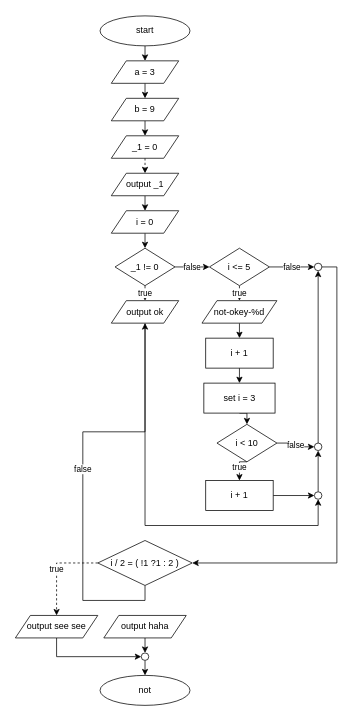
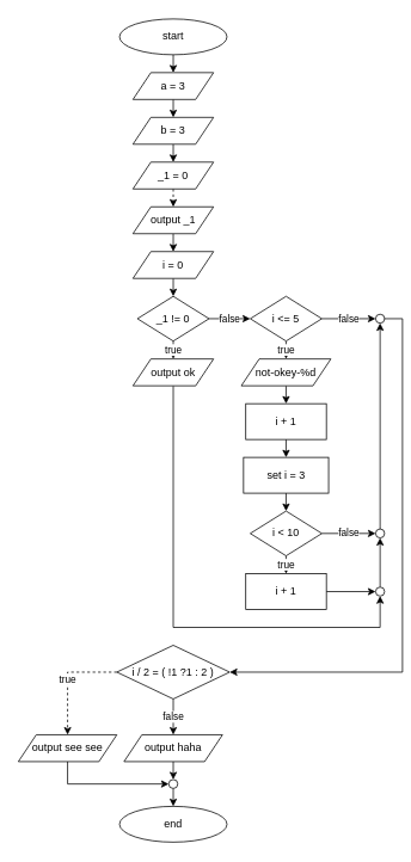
  <mxCell id="0" />
  <mxCell id="1" parent="0" />
  <mxCell id="2" style="edgeStyle=orthogonalEdgeStyle;rounded=0;orthogonalLoop=1;jettySize=auto;html=1;exitX=0.5;exitY=1;exitDx=0;exitDy=0;entryX=0.5;entryY=0;entryDx=0;entryDy=0;" edge="1" parent="1" source="3" target="5"><mxGeometry relative="1" as="geometry" /></mxCell>
  <mxCell id="3" value="start" style="ellipse;whiteSpace=wrap;html=1;" vertex="1" parent="1"><mxGeometry x="133" y="20" width="120" height="40" as="geometry" /></mxCell>
  <mxCell id="4" style="edgeStyle=orthogonalEdgeStyle;rounded=0;orthogonalLoop=1;jettySize=auto;html=1;exitX=0.5;exitY=1;exitDx=0;exitDy=0;entryX=0.5;entryY=0;entryDx=0;entryDy=0;" edge="1" parent="1" source="5" target="7"><mxGeometry relative="1" as="geometry" /></mxCell>
  <mxCell id="5" value="a = 3" style="shape=parallelogram;perimeter=parallelogramPerimeter;whiteSpace=wrap;html=1;fixedSize=1;" vertex="1" parent="1"><mxGeometry x="148" y="80" width="90" height="30" as="geometry" /></mxCell>
  <mxCell id="6" style="edgeStyle=orthogonalEdgeStyle;rounded=0;orthogonalLoop=1;jettySize=auto;html=1;exitX=0.5;exitY=1;exitDx=0;exitDy=0;entryX=0.5;entryY=0;entryDx=0;entryDy=0;" edge="1" parent="1" source="7" target="9"><mxGeometry relative="1" as="geometry" /></mxCell>
- <mxCell id="7" value="b = 9" style="shape=parallelogram;perimeter=parallelogramPerimeter;whiteSpace=wrap;html=1;fixedSize=1;" vertex="1" parent="1"><mxGeometry x="148" y="130" width="90" height="30" as="geometry" /></mxCell>
+ <mxCell id="7" value="b = 3" style="shape=parallelogram;perimeter=parallelogramPerimeter;whiteSpace=wrap;html=1;fixedSize=1;" vertex="1" parent="1"><mxGeometry x="148" y="130" width="90" height="30" as="geometry" /></mxCell>
  <mxCell id="8" style="edgeStyle=orthogonalEdgeStyle;rounded=0;orthogonalLoop=1;jettySize=auto;html=1;exitX=0.5;exitY=1;exitDx=0;exitDy=0;entryX=0.5;entryY=0;entryDx=0;entryDy=0;dashed=1;" edge="1" parent="1" source="9" target="11"><mxGeometry relative="1" as="geometry" /></mxCell>
  <mxCell id="9" value="_1 = 0" style="shape=parallelogram;perimeter=parallelogramPerimeter;whiteSpace=wrap;html=1;fixedSize=1;" vertex="1" parent="1"><mxGeometry x="148" y="180" width="90" height="30" as="geometry" /></mxCell>
  <mxCell id="10" style="edgeStyle=orthogonalEdgeStyle;rounded=0;orthogonalLoop=1;jettySize=auto;html=1;exitX=0.5;exitY=1;exitDx=0;exitDy=0;entryX=0.5;entryY=0;entryDx=0;entryDy=0;" edge="1" parent="1" source="11" target="13"><mxGeometry relative="1" as="geometry" /></mxCell>
  <mxCell id="11" value="output _1" style="shape=parallelogram;perimeter=parallelogramPerimeter;whiteSpace=wrap;html=1;fixedSize=1;" vertex="1" parent="1"><mxGeometry x="148" y="230" width="90" height="30" as="geometry" /></mxCell>
  <mxCell id="12" style="edgeStyle=orthogonalEdgeStyle;rounded=0;orthogonalLoop=1;jettySize=auto;html=1;exitX=0.5;exitY=1;exitDx=0;exitDy=0;entryX=0.5;entryY=0;entryDx=0;entryDy=0;" edge="1" parent="1" source="13"><mxGeometry relative="1" as="geometry"><mxPoint x="193" y="330" as="targetPoint" /></mxGeometry></mxCell>
  <mxCell id="13" value="i = 0" style="shape=parallelogram;perimeter=parallelogramPerimeter;whiteSpace=wrap;html=1;fixedSize=1;" vertex="1" parent="1"><mxGeometry x="148" y="280" width="90" height="30" as="geometry" /></mxCell>
  <mxCell id="14" value="true" style="edgeStyle=orthogonalEdgeStyle;rounded=0;orthogonalLoop=1;jettySize=auto;html=1;exitX=0.5;exitY=1;exitDx=0;exitDy=0;entryX=0.5;entryY=0;entryDx=0;entryDy=0;" edge="1" parent="1" source="16" target="18"><mxGeometry relative="1" as="geometry" /></mxCell>
  <mxCell id="15" value="false" style="edgeStyle=orthogonalEdgeStyle;rounded=0;orthogonalLoop=1;jettySize=auto;html=1;exitX=1;exitY=0.5;exitDx=0;exitDy=0;entryX=0;entryY=0.5;entryDx=0;entryDy=0;" edge="1" parent="1" source="16" target="21"><mxGeometry relative="1" as="geometry" /></mxCell>
  <mxCell id="16" value="_1 != 0" style="rhombus;whiteSpace=wrap;html=1;" vertex="1" parent="1"><mxGeometry x="153" y="330" width="80" height="50" as="geometry" /></mxCell>
  <mxCell id="17" style="edgeStyle=orthogonalEdgeStyle;rounded=0;orthogonalLoop=1;jettySize=auto;html=1;exitX=0.5;exitY=1;exitDx=0;exitDy=0;entryX=0.5;entryY=1;entryDx=0;entryDy=0;" edge="1" parent="1" source="18" target="38"><mxGeometry relative="1" as="geometry"><Array as="points"><mxPoint x="193" y="700" /><mxPoint x="424" y="700" /></Array></mxGeometry></mxCell>
  <mxCell id="18" value="output ok" style="shape=parallelogram;perimeter=parallelogramPerimeter;whiteSpace=wrap;html=1;fixedSize=1;" vertex="1" parent="1"><mxGeometry x="148" y="400" width="90" height="30" as="geometry" /></mxCell>
  <mxCell id="19" value="true" style="edgeStyle=orthogonalEdgeStyle;rounded=0;orthogonalLoop=1;jettySize=auto;html=1;exitX=0.5;exitY=1;exitDx=0;exitDy=0;entryX=0.5;entryY=0;entryDx=0;entryDy=0;" edge="1" parent="1" source="21" target="23"><mxGeometry relative="1" as="geometry" /></mxCell>
  <mxCell id="20" value="false" style="edgeStyle=orthogonalEdgeStyle;rounded=0;orthogonalLoop=1;jettySize=auto;html=1;exitX=1;exitY=0.5;exitDx=0;exitDy=0;entryX=0;entryY=0.5;entryDx=0;entryDy=0;" edge="1" parent="1" source="21" target="36"><mxGeometry relative="1" as="geometry" /></mxCell>
  <mxCell id="21" value="i &amp;lt;= 5" style="rhombus;whiteSpace=wrap;html=1;" vertex="1" parent="1"><mxGeometry x="279" y="330" width="80" height="50" as="geometry" /></mxCell>
  <mxCell id="22" style="edgeStyle=orthogonalEdgeStyle;rounded=0;orthogonalLoop=1;jettySize=auto;html=1;exitX=0.5;exitY=1;exitDx=0;exitDy=0;entryX=0.5;entryY=0;entryDx=0;entryDy=0;" edge="1" parent="1" source="23" target="25"><mxGeometry relative="1" as="geometry" /></mxCell>
  <mxCell id="23" value="not-okey-%d" style="shape=parallelogram;perimeter=parallelogramPerimeter;whiteSpace=wrap;html=1;fixedSize=1;" vertex="1" parent="1"><mxGeometry x="269" y="400" width="100" height="30" as="geometry" /></mxCell>
  <mxCell id="24" style="edgeStyle=orthogonalEdgeStyle;rounded=0;orthogonalLoop=1;jettySize=auto;html=1;exitX=0.5;exitY=1;exitDx=0;exitDy=0;entryX=0.5;entryY=0;entryDx=0;entryDy=0;" edge="1" parent="1" source="25" target="27"><mxGeometry relative="1" as="geometry" /></mxCell>
  <mxCell id="25" value="i + 1" style="rounded=0;whiteSpace=wrap;html=1;" vertex="1" parent="1"><mxGeometry x="274" y="450" width="90" height="40" as="geometry" /></mxCell>
  <mxCell id="26" style="edgeStyle=orthogonalEdgeStyle;rounded=0;orthogonalLoop=1;jettySize=auto;html=1;exitX=0.5;exitY=1;exitDx=0;exitDy=0;entryX=0.5;entryY=0;entryDx=0;entryDy=0;" edge="1" parent="1" source="27" target="30"><mxGeometry relative="1" as="geometry" /></mxCell>
  <mxCell id="27" value="set i = 3" style="rounded=0;whiteSpace=wrap;html=1;" vertex="1" parent="1"><mxGeometry x="271.5" y="510" width="95" height="40" as="geometry" /></mxCell>
  <mxCell id="28" value="true" style="edgeStyle=orthogonalEdgeStyle;rounded=0;orthogonalLoop=1;jettySize=auto;html=1;exitX=0.5;exitY=1;exitDx=0;exitDy=0;entryX=0.5;entryY=0;entryDx=0;entryDy=0;" edge="1" parent="1" source="30" target="32"><mxGeometry relative="1" as="geometry" /></mxCell>
  <mxCell id="29" value="false" style="edgeStyle=orthogonalEdgeStyle;rounded=0;orthogonalLoop=1;jettySize=auto;html=1;exitX=1;exitY=0.5;exitDx=0;exitDy=0;entryX=0;entryY=0.5;entryDx=0;entryDy=0;" edge="1" parent="1" source="30" target="34"><mxGeometry relative="1" as="geometry" /></mxCell>
- <mxCell id="30" value="i &amp;lt; 10" style="rhombus;whiteSpace=wrap;html=1;" vertex="1" parent="1"><mxGeometry x="289" y="565" width="80" height="50" as="geometry" /></mxCell>
+ <mxCell id="30" value="i &amp;lt; 10" style="rhombus;whiteSpace=wrap;html=1;" vertex="1" parent="1"><mxGeometry x="279" y="570" width="80" height="50" as="geometry" /></mxCell>
  <mxCell id="31" style="edgeStyle=orthogonalEdgeStyle;rounded=0;orthogonalLoop=1;jettySize=auto;html=1;exitX=1;exitY=0.5;exitDx=0;exitDy=0;entryX=0;entryY=0.5;entryDx=0;entryDy=0;" edge="1" parent="1" source="32" target="38"><mxGeometry relative="1" as="geometry" /></mxCell>
  <mxCell id="32" value="i + 1" style="rounded=0;whiteSpace=wrap;html=1;" vertex="1" parent="1"><mxGeometry x="274" y="640" width="90" height="40" as="geometry" /></mxCell>
  <mxCell id="33" style="edgeStyle=orthogonalEdgeStyle;rounded=0;orthogonalLoop=1;jettySize=auto;html=1;exitX=0.5;exitY=0;exitDx=0;exitDy=0;entryX=0.5;entryY=1;entryDx=0;entryDy=0;" edge="1" parent="1" source="34" target="36"><mxGeometry relative="1" as="geometry" /></mxCell>
  <mxCell id="34" value="" style="ellipse;whiteSpace=wrap;html=1;aspect=fixed;" vertex="1" parent="1"><mxGeometry x="419" y="590" width="10" height="10" as="geometry" /></mxCell>
  <mxCell id="35" style="edgeStyle=orthogonalEdgeStyle;rounded=0;orthogonalLoop=1;jettySize=auto;html=1;exitX=1;exitY=0.5;exitDx=0;exitDy=0;entryX=1;entryY=0.5;entryDx=0;entryDy=0;" edge="1" parent="1" source="36" target="41"><mxGeometry relative="1" as="geometry" /></mxCell>
  <mxCell id="36" value="" style="ellipse;whiteSpace=wrap;html=1;aspect=fixed;" vertex="1" parent="1"><mxGeometry x="419" y="350" width="10" height="10" as="geometry" /></mxCell>
  <mxCell id="37" style="edgeStyle=orthogonalEdgeStyle;rounded=0;orthogonalLoop=1;jettySize=auto;html=1;exitX=0.5;exitY=0;exitDx=0;exitDy=0;entryX=0.5;entryY=1;entryDx=0;entryDy=0;" edge="1" parent="1" source="38" target="34"><mxGeometry relative="1" as="geometry" /></mxCell>
  <mxCell id="38" value="" style="ellipse;whiteSpace=wrap;html=1;aspect=fixed;" vertex="1" parent="1"><mxGeometry x="419" y="655" width="10" height="10" as="geometry" /></mxCell>
- <mxCell id="39" value="false" style="edgeStyle=orthogonalEdgeStyle;rounded=0;orthogonalLoop=1;jettySize=auto;html=1;exitX=0.5;exitY=1;exitDx=0;exitDy=0;" edge="1" parent="1" source="41" target="18"><mxGeometry relative="1" as="geometry" /></mxCell>
+ <mxCell id="39" value="false" style="edgeStyle=orthogonalEdgeStyle;rounded=0;orthogonalLoop=1;jettySize=auto;html=1;exitX=0.5;exitY=1;exitDx=0;exitDy=0;entryX=0.5;entryY=0;entryDx=0;entryDy=0;" edge="1" parent="1" source="41" target="45"><mxGeometry relative="1" as="geometry" /></mxCell>
  <mxCell id="40" value="true" style="edgeStyle=orthogonalEdgeStyle;rounded=0;orthogonalLoop=1;jettySize=auto;html=1;exitX=0;exitY=0.5;exitDx=0;exitDy=0;entryX=0.5;entryY=0;entryDx=0;entryDy=0;dashed=1;" edge="1" parent="1" source="41" target="43"><mxGeometry relative="1" as="geometry" /></mxCell>
  <mxCell id="41" value="i / 2 = ( !1 ?1 : 2 )" style="rhombus;whiteSpace=wrap;html=1;" vertex="1" parent="1"><mxGeometry x="130" y="720" width="126" height="60" as="geometry" /></mxCell>
  <mxCell id="42" style="edgeStyle=orthogonalEdgeStyle;rounded=0;orthogonalLoop=1;jettySize=auto;html=1;exitX=0.5;exitY=1;exitDx=0;exitDy=0;entryX=0;entryY=0.5;entryDx=0;entryDy=0;" edge="1" parent="1" source="43" target="47"><mxGeometry relative="1" as="geometry" /></mxCell>
  <mxCell id="43" value="output see see" style="shape=parallelogram;perimeter=parallelogramPerimeter;whiteSpace=wrap;html=1;fixedSize=1;" vertex="1" parent="1"><mxGeometry x="20" y="820" width="110" height="30" as="geometry" /></mxCell>
  <mxCell id="44" style="edgeStyle=orthogonalEdgeStyle;rounded=0;orthogonalLoop=1;jettySize=auto;html=1;exitX=0.5;exitY=1;exitDx=0;exitDy=0;" edge="1" parent="1" source="45"><mxGeometry relative="1" as="geometry"><mxPoint x="193" y="870" as="targetPoint" /></mxGeometry></mxCell>
  <mxCell id="45" value="output haha" style="shape=parallelogram;perimeter=parallelogramPerimeter;whiteSpace=wrap;html=1;fixedSize=1;" vertex="1" parent="1"><mxGeometry x="138" y="820" width="110" height="30" as="geometry" /></mxCell>
  <mxCell id="46" style="edgeStyle=orthogonalEdgeStyle;rounded=0;orthogonalLoop=1;jettySize=auto;html=1;exitX=0.5;exitY=1;exitDx=0;exitDy=0;entryX=0.5;entryY=0;entryDx=0;entryDy=0;" edge="1" parent="1" source="47" target="48"><mxGeometry relative="1" as="geometry" /></mxCell>
  <mxCell id="47" value="" style="ellipse;whiteSpace=wrap;html=1;aspect=fixed;" vertex="1" parent="1"><mxGeometry x="188" y="870" width="10" height="10" as="geometry" /></mxCell>
- <mxCell id="48" value="not" style="ellipse;whiteSpace=wrap;html=1;" vertex="1" parent="1"><mxGeometry x="133" y="900" width="120" height="40" as="geometry" /></mxCell>
+ <mxCell id="48" value="end" style="ellipse;whiteSpace=wrap;html=1;" vertex="1" parent="1"><mxGeometry x="133" y="900" width="120" height="40" as="geometry" /></mxCell>
